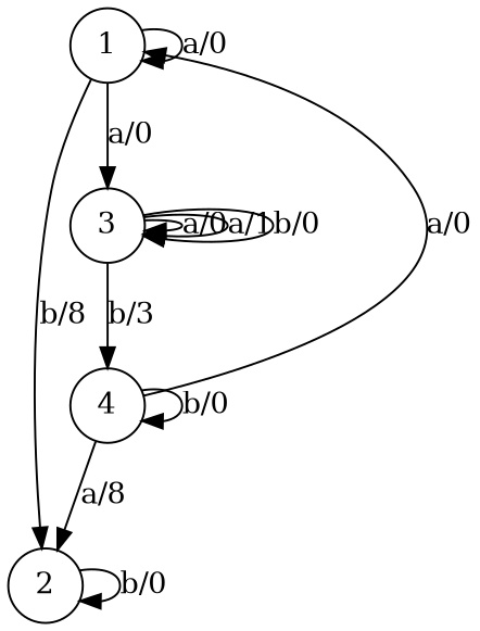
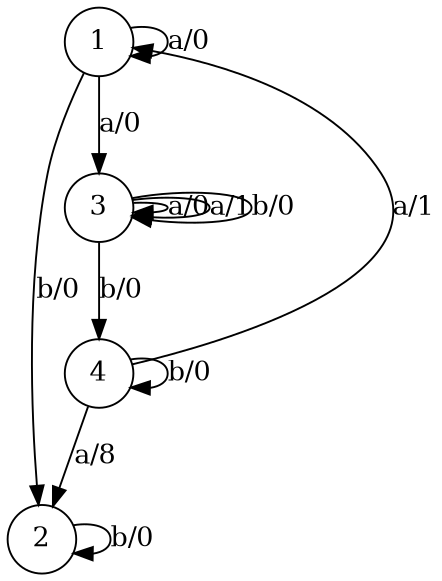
  digraph {
    node [shape=circle]
    n1 [label=1]
    n2 [label=2]
    n3 [label=3]
    n4 [label=4]
    n1 -> n1 [label="a/0"]
-   n1 -> n2 [label="b/8"]
+   n1 -> n2 [label="b/0"]
    n1 -> n3 [label="a/0"]
    n2 -> n2 [label="b/0"]
    n3 -> n3 [label="a/0"]
    n3 -> n3 [label="a/1"]
    n3 -> n3 [label="b/0"]
-   n3 -> n4 [label="b/3"]
-   n4 -> n1 [label="a/0"]
+   n3 -> n4 [label="b/0"]
+   n4 -> n1 [label="a/1"]
    n4 -> n2 [label="a/8"]
    n4 -> n4 [label="b/0"]
  }
